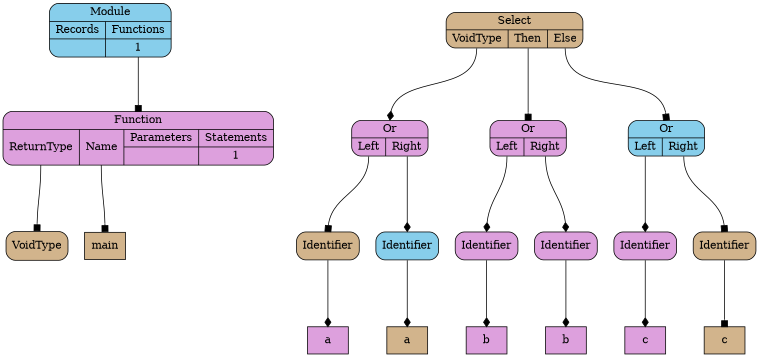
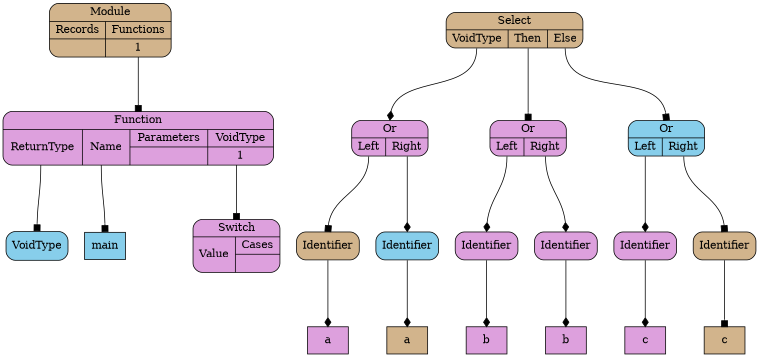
  digraph {
    fontname="DejaVu Serif"
    nodesep=0.3
    ordering=out
    ranksep=1
    node [fillcolor=plum fontname="DejaVu Serif" shape=Mrecord style=filled]
    edge [arrowhead=diamond fontname="DejaVu Serif" headport=n tailport=s]
-   n1 [fillcolor=tan label=VoidType]
-   n2 [fillcolor=tan label=main shape=box]
+   n1 [fillcolor=skyblue label=VoidType]
+   n2 [fillcolor=skyblue label=main shape=box]
    n3 [label=a shape=box]
    n4 [fillcolor=tan label=Identifier]
    n5 [fillcolor=tan label=a shape=box]
    n6 [fillcolor=skyblue label=Identifier]
    n7 [label="{Or|{<p0>Left|<p1>Right}}"]
    n8 [label=b shape=box]
    n9 [label=Identifier]
    n10 [label=b shape=box]
    n11 [label=Identifier]
    n12 [label="{Or|{<p0>Left|<p1>Right}}"]
    n13 [label=c shape=box]
    n14 [label=Identifier]
    n15 [fillcolor=tan label=c shape=box]
    n16 [fillcolor=tan label=Identifier]
    n17 [fillcolor=skyblue label="{Or|{<p0>Left|<p1>Right}}"]
    n18 [fillcolor=tan label="{Select|{<p0>VoidType|<p1>Then|<p2>Else}}"]
-   n20 [label="{Function|{<p0>ReturnType|<p1>Name|{Parameters|{}}|{Statements|{<p3_0>1}}}}"]
-   n21 [fillcolor=skyblue label="{Module|{{Records|{}}|{Functions|{<p1_0>1}}}}"]
+   n19 [label="{Switch|{<p0>Value|{Cases|{}}}}"]
+   n20 [label="{Function|{<p0>ReturnType|<p1>Name|{Parameters|{}}|{VoidType|{<p3_0>1}}}}"]
+   n21 [fillcolor=tan label="{Module|{{Records|{}}|{Functions|{<p1_0>1}}}}"]
    n4 -> n3
    n6 -> n5
    n7 -> n4 [arrowhead=box tailport="p0:s"]
    n7 -> n6 [tailport="p1:s"]
    n9 -> n8
    n11 -> n10
    n12 -> n9 [tailport="p0:s"]
    n12 -> n11 [tailport="p1:s"]
    n14 -> n13
    n16 -> n15 [arrowhead=box]
    n17 -> n14 [tailport="p0:s"]
    n17 -> n16 [arrowhead=box tailport="p1:s"]
    n18 -> n7 [tailport="p0:s"]
    n18 -> n12 [arrowhead=box tailport="p1:s"]
    n18 -> n17 [arrowhead=box tailport="p2:s"]
    n20 -> n1 [arrowhead=box tailport="p0:s"]
    n20 -> n2 [arrowhead=box tailport="p1:s"]
+   n20 -> n19 [arrowhead=box tailport="p3_0:s"]
    n21 -> n20 [arrowhead=box tailport="p1_0:s"]
  }
